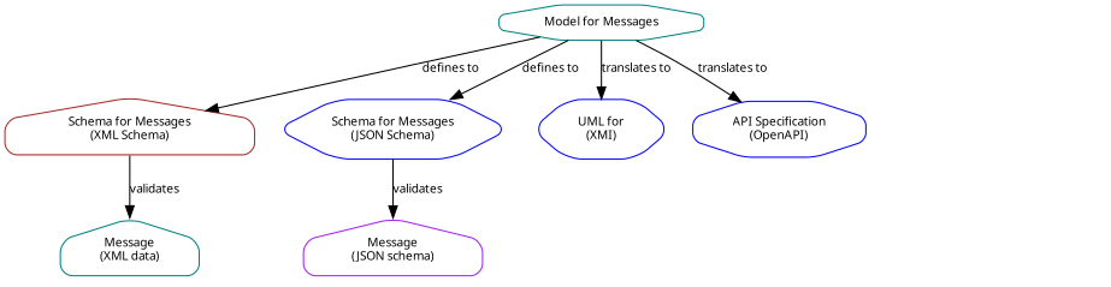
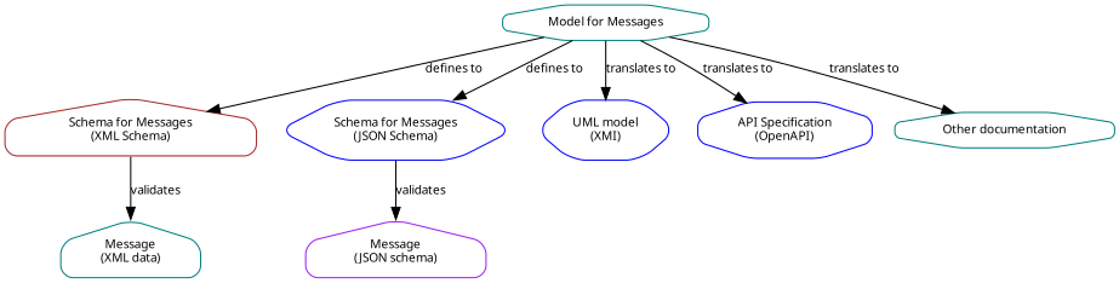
  digraph {
    fontname="Noto Sans"
    rankdir=TB
    node [color=teal fontname="Noto Sans" fontsize=10 shape=house style=rounded]
    edge [dir=forward fontname="Noto Sans" fontsize=10]
    n1 [height=0 label="Message\n(XML data)" width=0]
    n2 [color=purple height=0 label="Message\n(JSON schema)" width=0]
    n3 [color=brown height=0 label="Schema for Messages\n(XML Schema)" width=0]
    n4 [color=blue height=0 label="Schema for Messages\n(JSON Schema)" shape=hexagon width=0]
-   n5 [color=blue height=0 label="UML for\n(XMI)" shape=hexagon width=0]
+   n5 [color=blue height=0 label="UML model\n(XMI)" shape=hexagon width=0]
    n6 [color=blue height=0 label="API Specification\n(OpenAPI)" shape=octagon width=0]
+   n7 [height=0 label="Other documentation" shape=octagon width=0]
    n8 [height=0 label="Model for Messages\n" shape=octagon width=0]
    subgraph sub_1 {
      rank=same
      n1
      n2
    }
    subgraph sub_2 {
      rank=same
      n3
      n4
      n5
      n6
+     n7
    }
    n3 -> n1 [label=validates]
    n4 -> n2 [label=validates]
    n8 -> n3 [label="defines to"]
    n8 -> n4 [label="defines to"]
    n8 -> n5 [label="translates to"]
    n8 -> n6 [label="translates to"]
+   n8 -> n7 [label="translates to"]
  }
